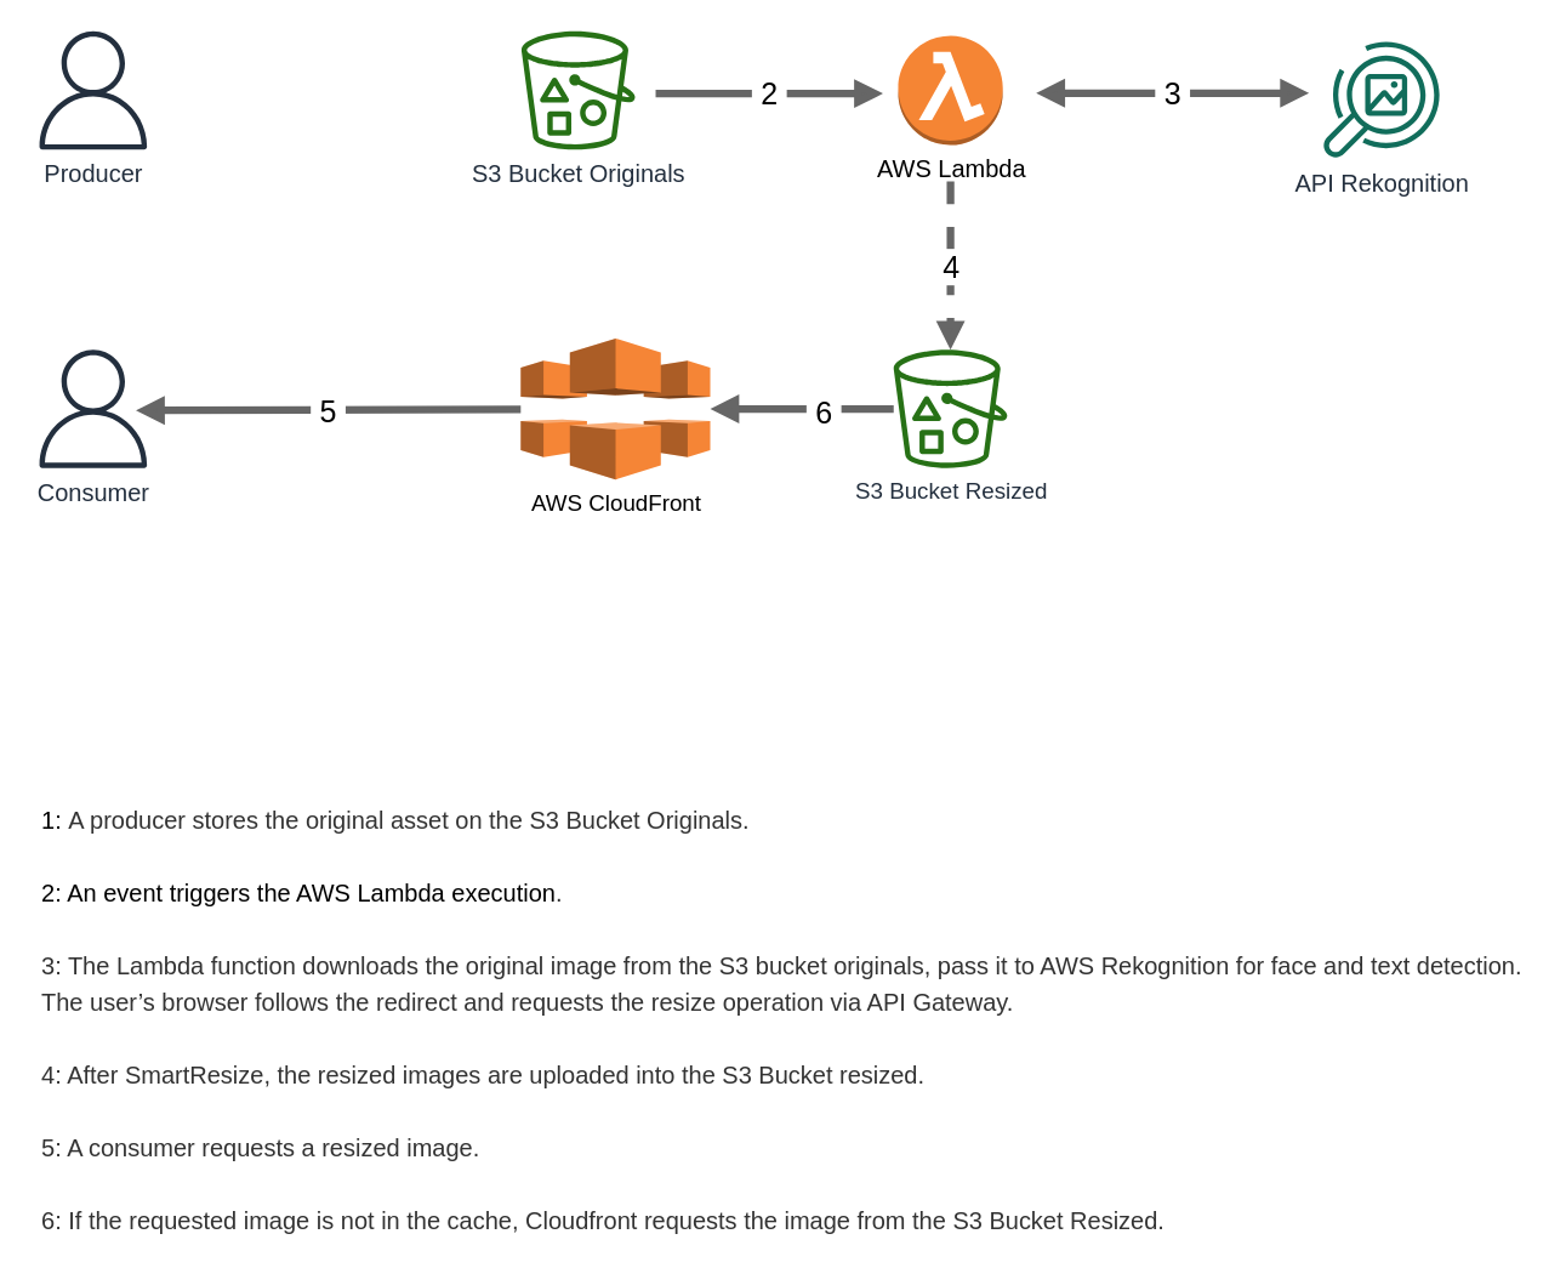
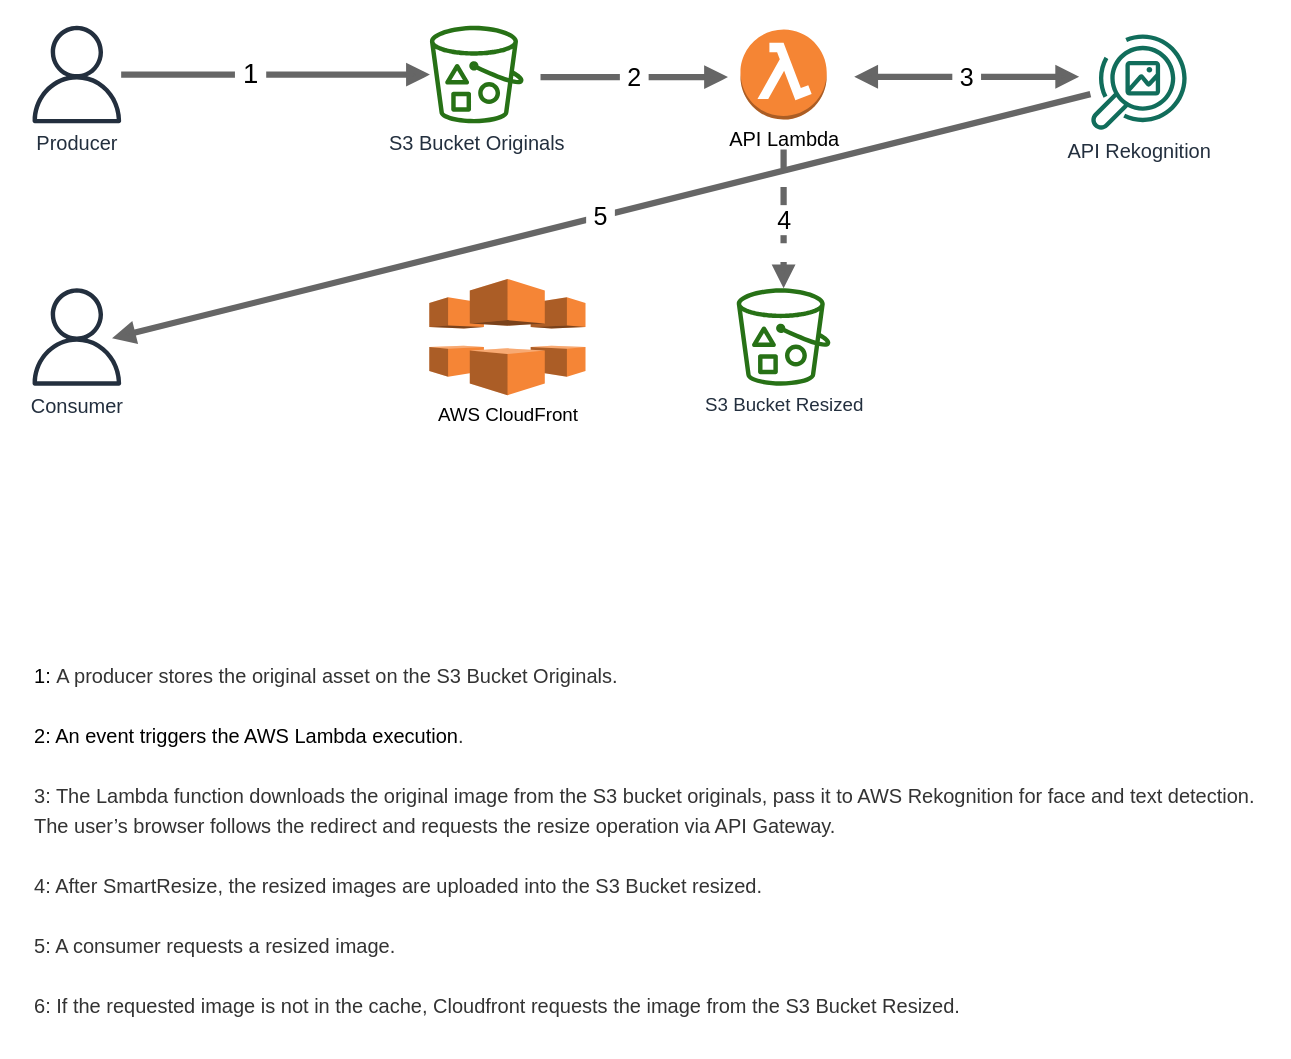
  <mxCell id="0" />
  <mxCell id="1" parent="0" />
  <mxCell id="2" value="Producer" style="outlineConnect=0;fontColor=#232F3E;gradientColor=none;fillColor=#232F3E;strokeColor=none;dashed=0;verticalLabelPosition=bottom;verticalAlign=top;align=center;html=1;fontSize=16;fontStyle=0;aspect=fixed;pointerEvents=1;shape=mxgraph.aws4.user;shadow=0;sketch=0;" parent="1" vertex="1"><mxGeometry x="22" y="20" width="78" height="78" as="geometry" /></mxCell>
- <mxCell id="3" value="AWS Lambda" style="outlineConnect=0;dashed=0;verticalLabelPosition=bottom;verticalAlign=top;align=center;html=1;shape=mxgraph.aws3.lambda_function;fillColor=#F58534;gradientColor=none;fontSize=16;spacingBottom=0;perimeterSpacing=24;" parent="1" vertex="1"><mxGeometry x="592" y="23" width="69" height="72" as="geometry" /></mxCell>
+ <mxCell id="3" value="API Lambda" style="outlineConnect=0;dashed=0;verticalLabelPosition=bottom;verticalAlign=top;align=center;html=1;shape=mxgraph.aws3.lambda_function;fillColor=#F58534;gradientColor=none;fontSize=16;spacingBottom=0;perimeterSpacing=24;" parent="1" vertex="1"><mxGeometry x="592" y="23" width="69" height="72" as="geometry" /></mxCell>
  <mxCell id="4" value="S3 Bucket Originals" style="outlineConnect=0;fontColor=#232F3E;gradientColor=none;fillColor=#277116;strokeColor=none;dashed=0;verticalLabelPosition=bottom;verticalAlign=top;align=center;html=1;fontSize=16;fontStyle=0;aspect=fixed;pointerEvents=1;shape=mxgraph.aws4.bucket_with_objects;sketch=0;" parent="1" vertex="1"><mxGeometry x="343.5" y="20" width="75" height="78" as="geometry" /></mxCell>
  <mxCell id="5" value="API Rekognition" style="outlineConnect=0;fontColor=#232F3E;gradientColor=none;fillColor=#116D5B;strokeColor=none;dashed=0;verticalLabelPosition=bottom;verticalAlign=top;align=center;html=1;fontSize=16;fontStyle=0;aspect=fixed;pointerEvents=1;shape=mxgraph.aws4.rekognition_image;" parent="1" vertex="1"><mxGeometry x="872" y="26" width="77" height="78" as="geometry" /></mxCell>
- <mxCell id="8" value="&amp;nbsp;5&amp;nbsp; " style="html=1;endArrow=none;elbow=vertical;startArrow=block;endFill=0;rounded=0;fontSize=20;strokeWidth=5;fillColor=#f5f5f5;strokeColor=#666666;exitX=0.897;exitY=0.513;exitDx=0;exitDy=0;exitPerimeter=0;startFill=1;" parent="1" edge="1" target="14" source="15"><mxGeometry width="100" relative="1" as="geometry"><mxPoint x="122" y="130" as="sourcePoint" /><mxPoint x="322" y="260" as="targetPoint" /></mxGeometry></mxCell>
+ <mxCell id="6" value="" style="html=1;endArrow=block;elbow=vertical;startArrow=none;endFill=1;rounded=0;fontSize=20;strokeWidth=5;fillColor=#f5f5f5;strokeColor=#666666;verticalAlign=bottom;horizontal=1;labelPosition=left;verticalLabelPosition=top;align=right;" parent="1" edge="1" target="4" source="2"><mxGeometry width="100" relative="1" as="geometry"><mxPoint x="148" y="35" as="sourcePoint" /><mxPoint x="328" y="35" as="targetPoint" /></mxGeometry></mxCell>
+ <mxCell id="7" value="&amp;nbsp;1&amp;nbsp;" style="edgeLabel;html=1;align=center;verticalAlign=middle;resizable=0;points=[];fontSize=22;labelBackgroundColor=#ffffff;" parent="6" vertex="1" connectable="0"><mxGeometry x="-0.167" y="1" relative="1" as="geometry"><mxPoint as="offset" /></mxGeometry></mxCell>
+ <mxCell id="8" value="&amp;nbsp;5&amp;nbsp; " style="html=1;endArrow=none;elbow=vertical;startArrow=block;endFill=0;rounded=0;fontSize=20;strokeWidth=5;fillColor=#f5f5f5;strokeColor=#666666;exitX=0.897;exitY=0.513;exitDx=0;exitDy=0;exitPerimeter=0;startFill=1;" parent="1" edge="1" target="5" source="15"><mxGeometry width="100" relative="1" as="geometry"><mxPoint x="122" y="130" as="sourcePoint" /><mxPoint x="322" y="260" as="targetPoint" /></mxGeometry></mxCell>
  <mxCell id="9" value="&amp;nbsp;4&lt;font style=&quot;font-size: 20px;&quot;&gt;&amp;nbsp;&lt;/font&gt;" style="html=1;endArrow=block;elbow=vertical;startArrow=none;endFill=1;rounded=0;fontSize=20;strokeWidth=5;fillColor=#f5f5f5;strokeColor=#666666;exitX=0.5;exitY=1;exitDx=0;exitDy=0;exitPerimeter=0;dashed=1;" parent="1" edge="1" target="13" source="3"><mxGeometry width="100" relative="1" as="geometry"><mxPoint x="252" y="530" as="sourcePoint" /><mxPoint x="632" y="210" as="targetPoint" /></mxGeometry></mxCell>
  <mxCell id="10" value="&amp;nbsp;3&amp;nbsp; " style="html=1;endArrow=block;elbow=vertical;startArrow=block;endFill=1;rounded=0;fontSize=20;strokeWidth=5;fillColor=#f5f5f5;strokeColor=#666666;startFill=1;" parent="1" edge="1"><mxGeometry width="100" relative="1" as="geometry"><mxPoint x="683" y="60.75" as="sourcePoint" /><mxPoint x="863" y="60.75" as="targetPoint" /></mxGeometry></mxCell>
  <mxCell id="11" value="&amp;nbsp;2&amp;nbsp; " style="html=1;endArrow=block;elbow=vertical;startArrow=none;endFill=1;rounded=0;fontSize=20;strokeWidth=5;fillColor=#f5f5f5;strokeColor=#666666;startFill=0;" parent="1" edge="1"><mxGeometry width="100" relative="1" as="geometry"><mxPoint x="432" y="61" as="sourcePoint" /><mxPoint x="582" y="61" as="targetPoint" /></mxGeometry></mxCell>
  <mxCell id="12" value="&lt;div style=&quot;text-align: left&quot;&gt;&lt;font style=&quot;font-size: 16px&quot;&gt;1:&amp;nbsp;&lt;/font&gt;&lt;font size=&quot;3&quot; color=&quot;#333333&quot;&gt;A producer stores the original asset on the S3 Bucket Originals.&lt;/font&gt;&lt;/div&gt;&lt;div style=&quot;text-align: left&quot;&gt;&lt;font size=&quot;3&quot; color=&quot;#333333&quot;&gt;&lt;br&gt;&lt;/font&gt;&lt;/div&gt;&lt;font&gt;&lt;div style=&quot;text-align: left&quot;&gt;&lt;span style=&quot;font-size: 16px&quot;&gt;2: An event triggers the AWS Lambda execution&lt;/span&gt;&lt;span style=&quot;font-size: 16px ; color: rgb(51 , 51 , 51)&quot;&gt;.&lt;/span&gt;&lt;/div&gt;&lt;div style=&quot;text-align: left&quot;&gt;&lt;span style=&quot;color: rgb(51 , 51 , 51) ; font-size: 16px&quot;&gt;&lt;br&gt;&lt;/span&gt;&lt;/div&gt;&lt;div style=&quot;text-align: left&quot;&gt;&lt;span style=&quot;color: rgb(51 , 51 , 51) ; font-size: 16px&quot;&gt;3: &lt;/span&gt;&lt;span style=&quot;color: rgb(51 , 51 , 51) ; font-size: 16px&quot;&gt;&lt;font&gt;&lt;span style=&quot;color: rgb(51 , 51 , 51) ; font-size: 16px&quot;&gt;The Lambda function downloads the original image from the S3 bucket originals, pass it to AWS Rekognition for face and text detection.&lt;/span&gt;&lt;/font&gt; &lt;/span&gt;&lt;/div&gt;&lt;div style=&quot;text-align: left&quot;&gt;&lt;span style=&quot;color: rgb(51 , 51 , 51) ; font-size: 16px&quot;&gt;The user’s browser follows the redirect and requests the resize operation via API Gateway.&lt;/span&gt;&lt;/div&gt;&lt;div style=&quot;text-align: left&quot;&gt;&lt;span style=&quot;color: rgb(51 , 51 , 51) ; font-size: 16px&quot;&gt;&lt;br&gt;&lt;/span&gt;&lt;/div&gt;&lt;div style=&quot;text-align: left&quot;&gt;&lt;span style=&quot;color: rgb(51 , 51 , 51) ; font-size: 16px&quot;&gt;4: &lt;/span&gt;&lt;font&gt;&lt;span style=&quot;color: rgb(51 , 51 , 51) ; font-size: 16px&quot;&gt;After SmartResize, the resized images are uploaded into the S3 Bucket resized.&lt;/span&gt;&lt;/font&gt;&lt;/div&gt;&lt;div style=&quot;text-align: left&quot;&gt;&lt;span style=&quot;color: rgb(51 , 51 , 51) ; font-size: 16px&quot;&gt;&lt;br&gt;&lt;/span&gt;&lt;/div&gt;&lt;div style=&quot;text-align: left&quot;&gt;&lt;span style=&quot;color: rgb(51 , 51 , 51) ; font-size: 16px&quot;&gt;5: A consumer requests a resized image.&lt;br&gt;&lt;/span&gt;&lt;/div&gt;&lt;div style=&quot;text-align: left&quot;&gt;&lt;span style=&quot;color: rgb(51 , 51 , 51) ; font-size: 16px&quot;&gt;&lt;br&gt;&lt;/span&gt;&lt;/div&gt;&lt;div style=&quot;text-align: left&quot;&gt;&lt;span style=&quot;color: rgb(51 , 51 , 51) ; font-size: 16px&quot;&gt;6: If the requested image is not in the cache, Cloudfront requests the image from the S3 Bucket Resized.&lt;/span&gt;&lt;/div&gt;&lt;/font&gt;" style="text;html=1;align=center;verticalAlign=middle;resizable=0;points=[];autosize=1;fontSize=20;" parent="1" vertex="1"><mxGeometry x="20.33" y="515" width="990" height="310" as="geometry" /></mxCell>
  <mxCell id="13" value="S3 Bucket Resized" style="outlineConnect=0;fontColor=#232F3E;gradientColor=none;fillColor=#277116;strokeColor=none;dashed=0;verticalLabelPosition=bottom;verticalAlign=top;align=center;html=1;fontSize=15;fontStyle=0;aspect=fixed;pointerEvents=1;shape=mxgraph.aws4.bucket_with_objects;" vertex="1" parent="1"><mxGeometry x="589" y="230" width="75" height="78" as="geometry" /></mxCell>
  <mxCell id="14" value="AWS CloudFront" style="outlineConnect=0;dashed=0;verticalLabelPosition=bottom;verticalAlign=top;align=center;html=1;shape=mxgraph.aws3.cloudfront;fillColor=#F58536;gradientColor=none;fontSize=15;" vertex="1" parent="1"><mxGeometry x="343" y="222.5" width="125" height="93" as="geometry" /></mxCell>
  <mxCell id="15" value="Consumer" style="outlineConnect=0;fontColor=#232F3E;gradientColor=none;fillColor=#232F3E;strokeColor=none;dashed=0;verticalLabelPosition=bottom;verticalAlign=top;align=center;html=1;fontSize=16;fontStyle=0;aspect=fixed;pointerEvents=1;shape=mxgraph.aws4.user;shadow=0;sketch=0;" vertex="1" parent="1"><mxGeometry x="22" y="230" width="78" height="78" as="geometry" /></mxCell>
- <mxCell id="16" value="" style="html=1;endArrow=none;elbow=vertical;startArrow=block;endFill=0;rounded=0;fontSize=20;strokeWidth=5;fillColor=#f5f5f5;strokeColor=#666666;startFill=1;" edge="1" parent="1" source="14" target="13"><mxGeometry width="100" relative="1" as="geometry"><mxPoint x="101.966" y="280.012" as="sourcePoint" /><mxPoint x="353" y="279.134" as="targetPoint" /></mxGeometry></mxCell>
- <mxCell id="17" value="&lt;font style=&quot;font-size: 20px&quot;&gt;&amp;nbsp;6&amp;nbsp; &lt;br&gt;&lt;/font&gt;" style="text;html=1;align=center;verticalAlign=middle;resizable=0;points=[];labelBackgroundColor=#ffffff;fontSize=15;" vertex="1" connectable="0" parent="16"><mxGeometry x="0.209" y="-1" relative="1" as="geometry"><mxPoint x="1" as="offset" /></mxGeometry></mxCell>
